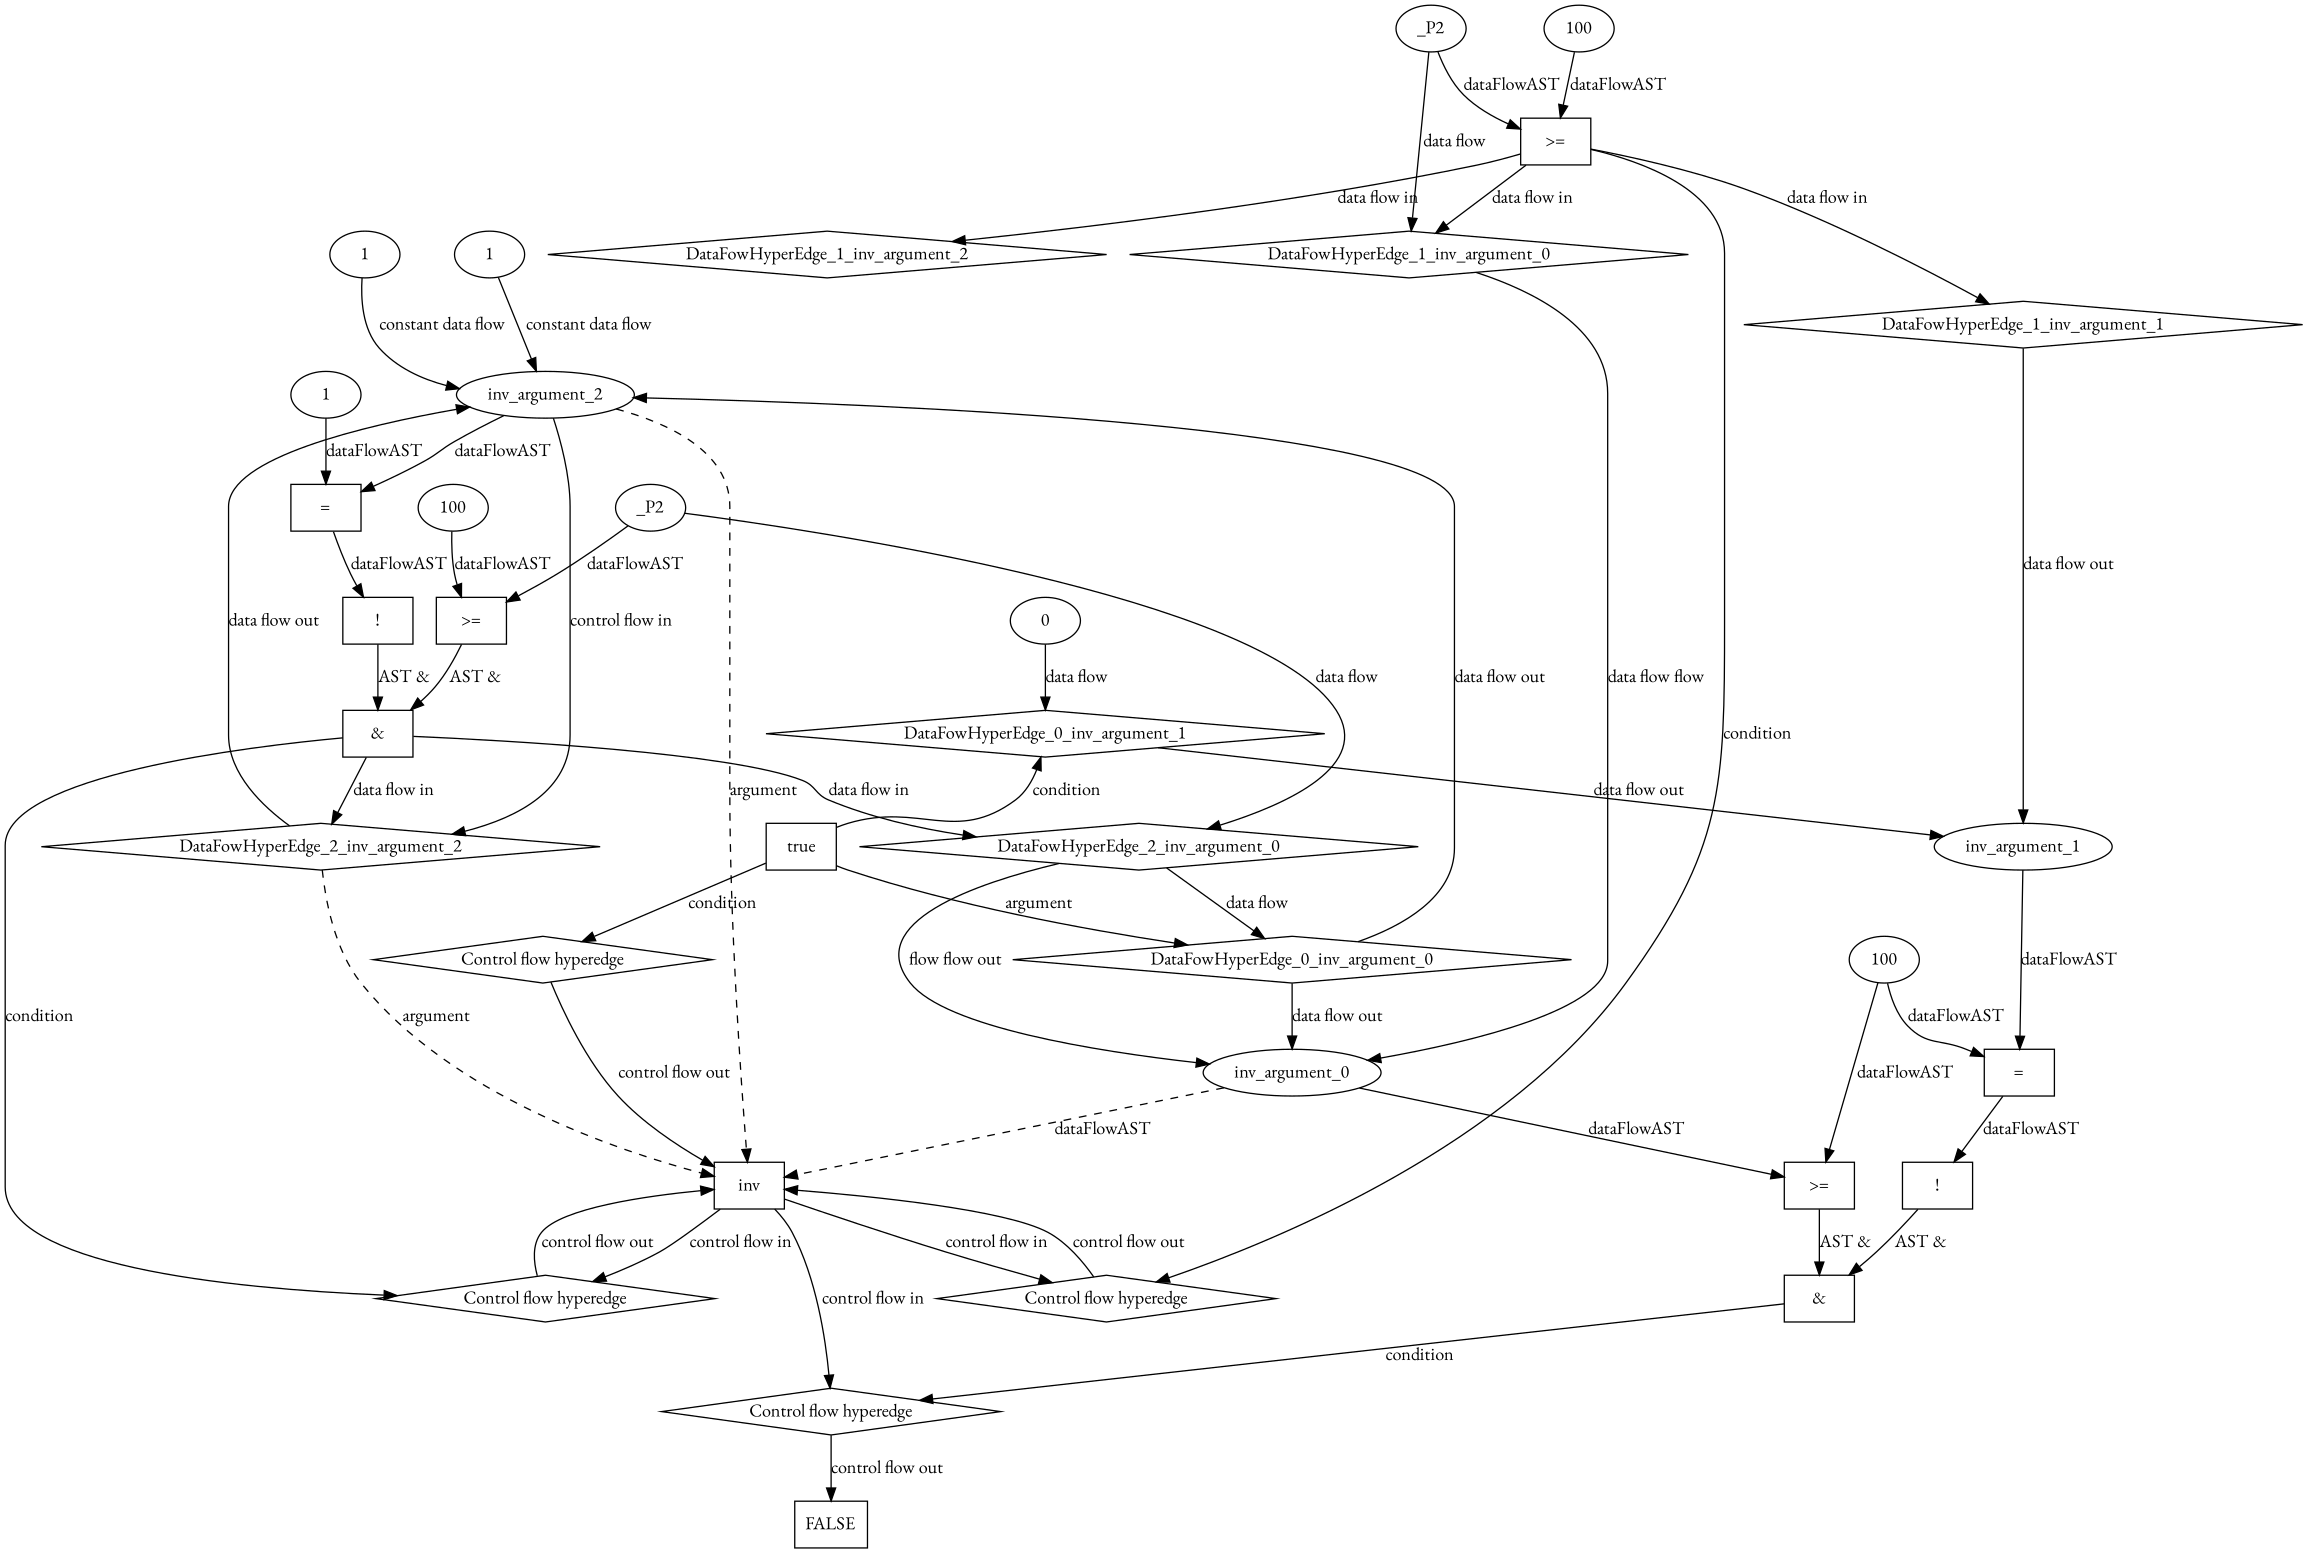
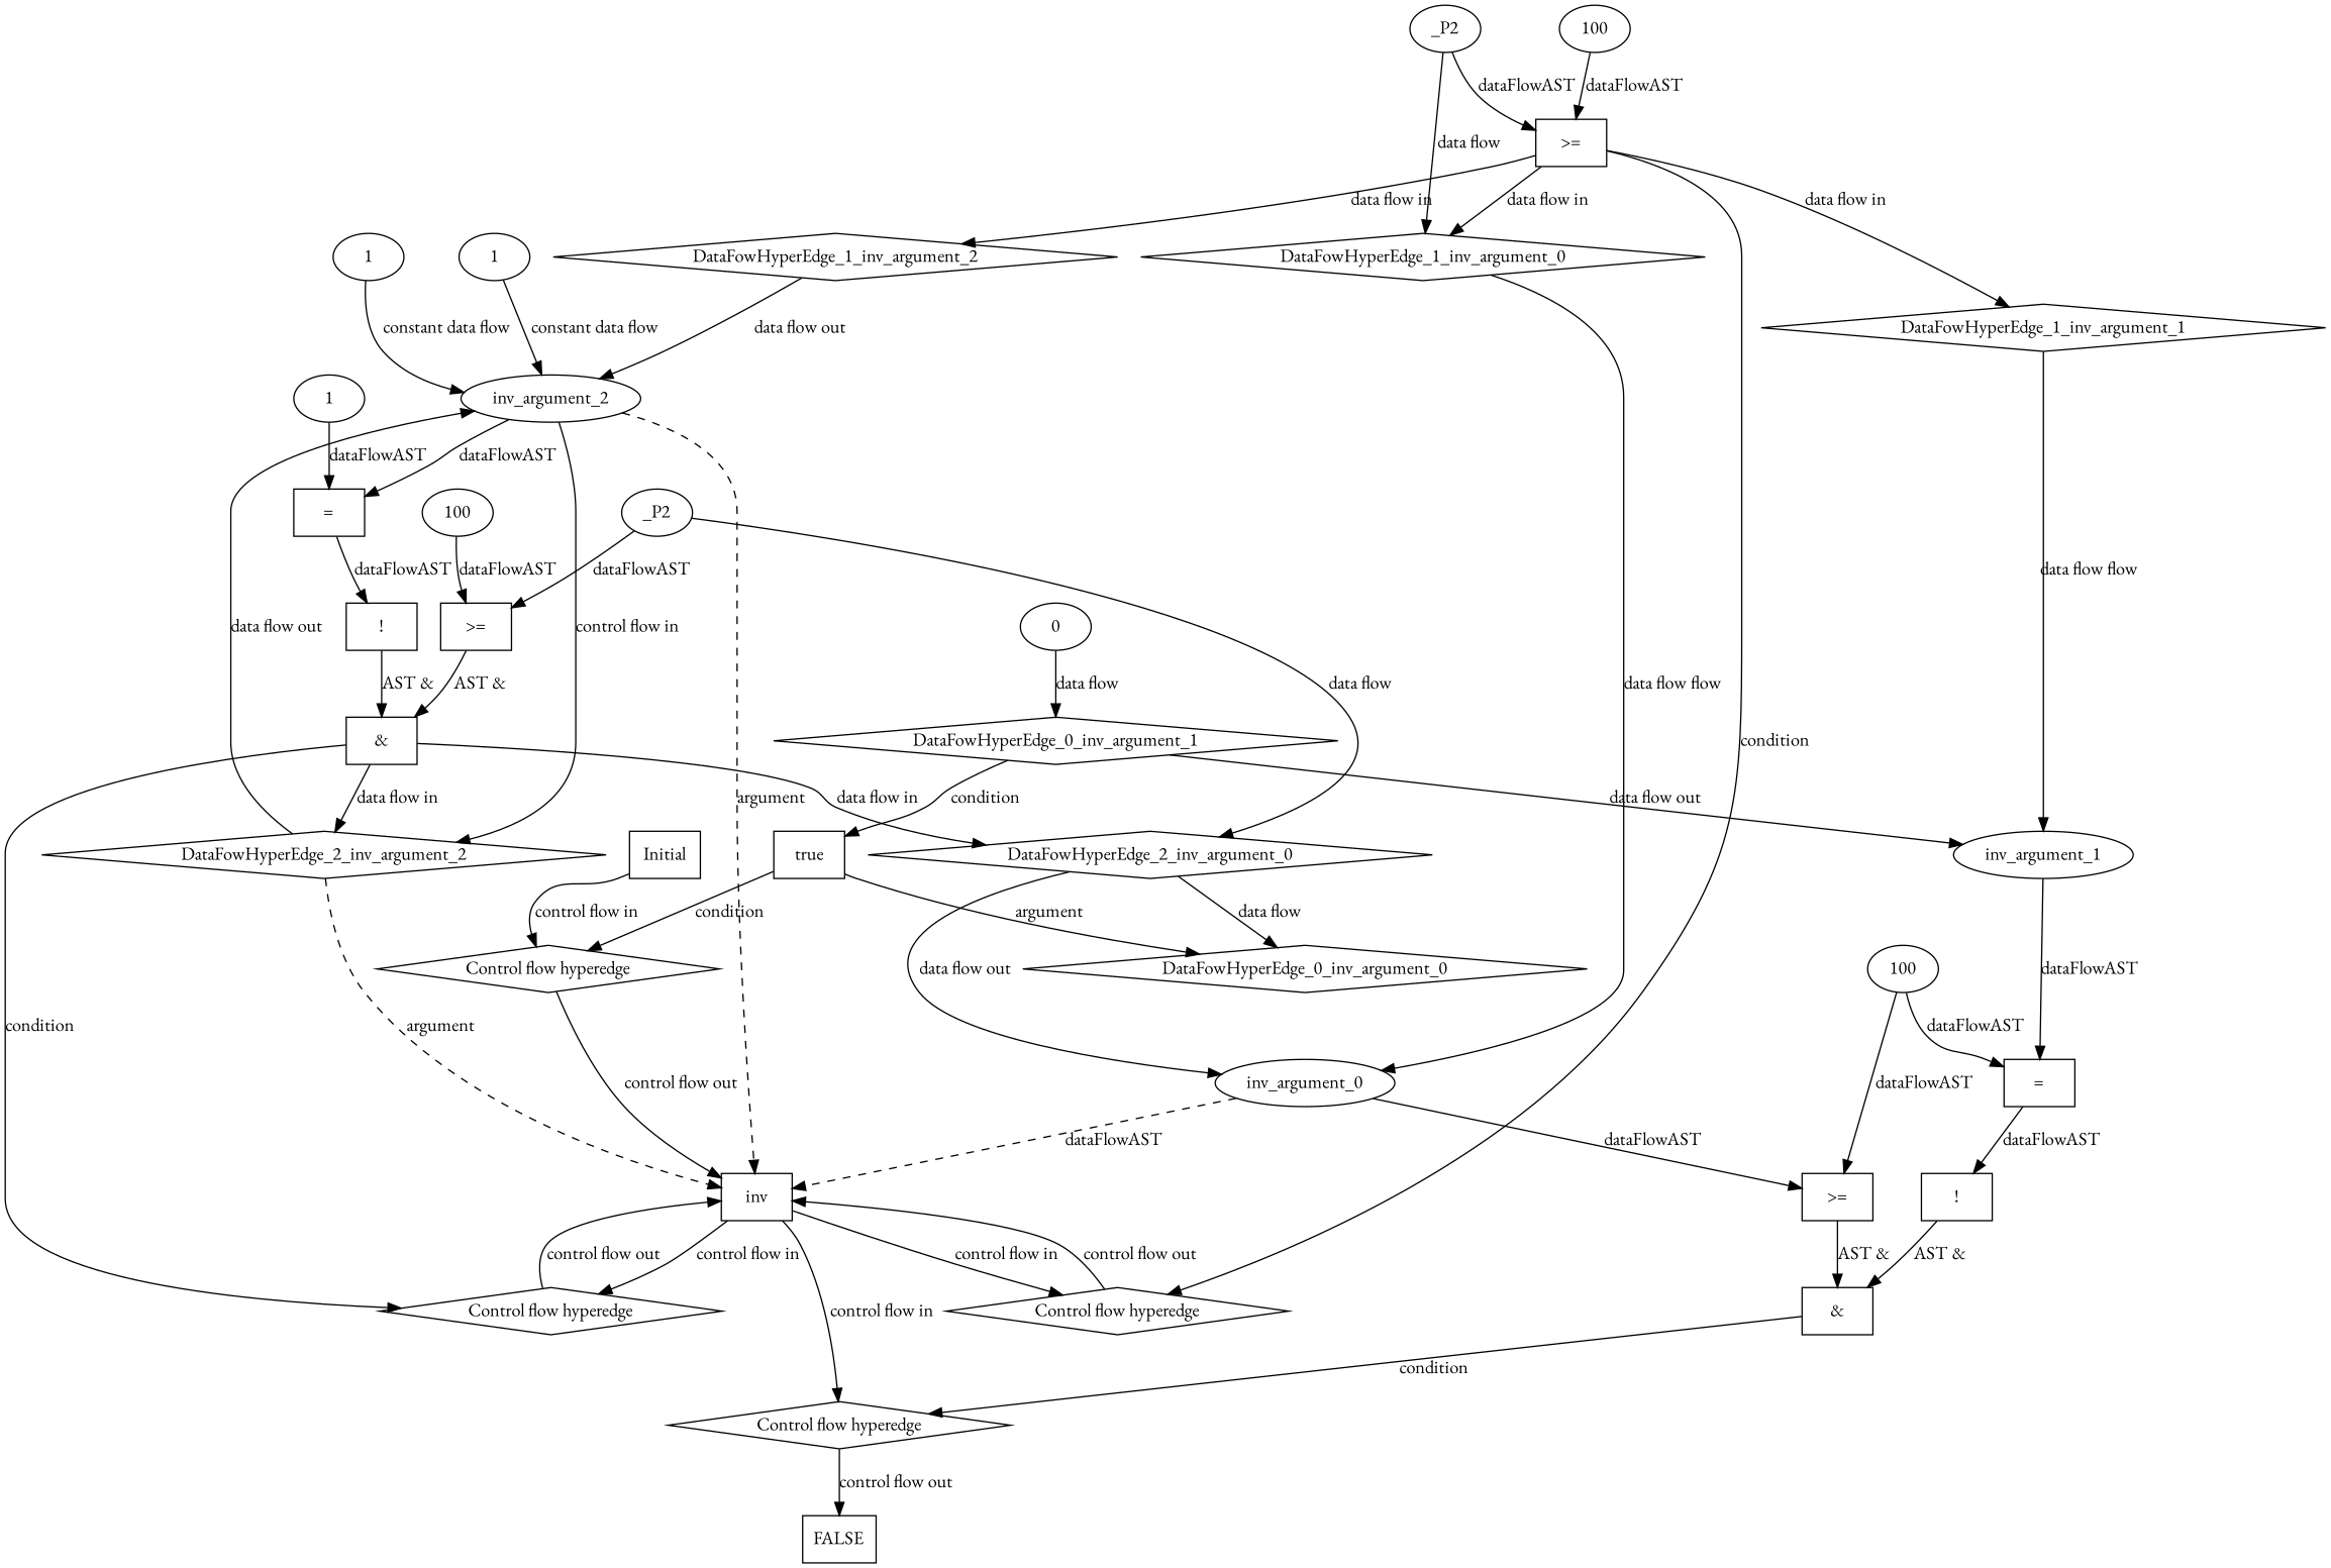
  digraph {
    fontname="EB Garamond"
    node [fontname="EB Garamond" shape=rect]
    edge [fontname="EB Garamond"]
    n1 [label=inv nodeName=inv]
    n2 [label="Control flow hyperedge" nodeName=ControlFowHyperEdge_1 shape=diamond]
    n3 [label="Control flow hyperedge" nodeName=ControlFowHyperEdge_2 shape=diamond]
    n4 [label="Control flow hyperedge" nodeName=ControlFowHyperEdge_3 shape=diamond]
    n5 [label=FALSE nodeName=FALSE]
+   n6 [label=Initial nodeName=Initial]
    n7 [label="Control flow hyperedge" nodeName=ControlFowHyperEdge_0 shape=diamond]
    n8 [label=inv_argument_0 nodeName=argument0 shape=oval]
    n9 [label=">=" nodeName=xxxFALSE___inv_3xxxguard_0_node_0]
    n10 [label="&" nodeName=xxxFALSE___inv_3xxx_and]
    n11 [label=inv_argument_1 nodeName=argument1 shape=oval]
    n12 [label="=" nodeName=xxxFALSE___inv_3xxxguard1_node_1]
    n13 [label="!" nodeName=xxxFALSE___inv_3xxxguard1_node_0]
    n14 [label=inv_argument_2 nodeName=argument2 shape=oval]
    n15 [label="=" nodeName=xxxinv___inv_2xxxguard_0_node_1]
    n16 [label=DataFowHyperEdge_2_inv_argument_2 nodeName=DataFowHyperEdge_2_inv_argument_2 shape=diamond]
    n17 [label=DataFowHyperEdge_1_inv_argument_2 nodeName=DataFowHyperEdge_1_inv_argument_2 shape=diamond]
    n18 [label="!" nodeName=xxxinv___inv_2xxxguard_0_node_0]
    n19 [label=true nodeName=true_0]
    n20 [label=DataFowHyperEdge_0_inv_argument_0 nodeName=DataFowHyperEdge_0_inv_argument_0 shape=diamond]
    n21 [label=DataFowHyperEdge_0_inv_argument_1 nodeName=DataFowHyperEdge_0_inv_argument_1 shape=diamond]
    n22 [label=0 nodeName=xxxinv___Initial_0xxxdataFlow_0_node_0 shape=""]
    n23 [label=">=" nodeName=xxxinv___inv_1xxxguard_0_node_0]
    n24 [label=DataFowHyperEdge_1_inv_argument_0 nodeName=DataFowHyperEdge_1_inv_argument_0 shape=diamond]
    n25 [label=DataFowHyperEdge_1_inv_argument_1 nodeName=DataFowHyperEdge_1_inv_argument_1 shape=diamond]
    n26 [label=100 nodeName=xxxinv___inv_1xxxguard_0_node_1 shape=""]
    n27 [label=_P2 nodeName=xxxinv___inv_1xxxdataFlow_0_node_0 shape=""]
    n28 [label="&" nodeName=xxxinv___inv_2xxx_and]
    n29 [label=DataFowHyperEdge_2_inv_argument_0 nodeName=DataFowHyperEdge_2_inv_argument_0 shape=diamond]
    n30 [label=1 nodeName=xxxinv___inv_2xxxguard_0_node_3 shape=""]
    n31 [label=">=" nodeName=xxxinv___inv_2xxxguard1_node_0]
    n32 [label=100 nodeName=xxxinv___inv_2xxxguard1_node_1 shape=""]
    n33 [label=_P2 nodeName=xxxinv___inv_2xxxdataFlow_0_node_0 shape=""]
    n34 [label=100 nodeName=xxxFALSE___inv_3xxxguard_0_node_2 shape=""]
    n35 [label=1 nodeName=xxxinv___inv_1xxxinv_argument_2_constant_1 shape=""]
    n36 [label=1 nodeName=xxxFALSE___inv_3xxxinv_argument_2_constant_1 shape=""]
    n1 -> n2 [label="control flow in"]
    n1 -> n3 [label="control flow in"]
    n1 -> n4 [label="control flow in"]
    n2 -> n1 [label="control flow out"]
    n3 -> n1 [label="control flow out"]
    n4 -> n5 [label="control flow out"]
+   n6 -> n7 [label="control flow in"]
    n7 -> n1 [label="control flow out"]
    n8 -> n1 [label=dataFlowAST style=dashed]
    n8 -> n9 [label=dataFlowAST]
    n9 -> n10 [label="AST &"]
    n10 -> n4 [label=condition]
    n11 -> n12 [label=dataFlowAST]
    n12 -> n13 [label=dataFlowAST]
    n13 -> n10 [label="AST &"]
    n14 -> n1 [label=argument style=dashed]
    n14 -> n15 [label=dataFlowAST]
    n14 -> n16 [label="control flow in"]
    n15 -> n18 [label=dataFlowAST]
    n16 -> n1 [label=argument style=dashed]
    n16 -> n14 [label="data flow out"]
-   n20 -> n14 [label="data flow out"]
+   n17 -> n14 [label="data flow out"]
    n18 -> n28 [label="AST &"]
    n19 -> n7 [label=condition]
    n19 -> n20 [label=argument]
-   n19 -> n21 [label=condition]
-   n20 -> n8 [label="data flow out"]
+   n21 -> n19 [label=condition]
    n21 -> n11 [label="data flow out"]
    n22 -> n21 [label="data flow"]
    n23 -> n2 [label=condition]
    n23 -> n17 [label="data flow in"]
    n23 -> n24 [label="data flow in"]
    n23 -> n25 [label="data flow in"]
    n24 -> n8 [label="data flow flow"]
-   n25 -> n11 [label="data flow out"]
+   n25 -> n11 [label="data flow flow"]
    n26 -> n23 [label=dataFlowAST]
    n27 -> n23 [label=dataFlowAST]
    n27 -> n24 [label="data flow"]
    n28 -> n3 [label=condition]
    n28 -> n16 [label="data flow in"]
    n28 -> n29 [label="data flow in"]
-   n29 -> n8 [label="flow flow out"]
+   n29 -> n8 [label="data flow out"]
    n29 -> n20 [label="data flow"]
    n30 -> n15 [label=dataFlowAST]
    n31 -> n28 [label="AST &"]
    n32 -> n31 [label=dataFlowAST]
    n33 -> n29 [label="data flow"]
    n33 -> n31 [label=dataFlowAST]
    n34 -> n9 [label=dataFlowAST]
    n34 -> n12 [label=dataFlowAST]
    n35 -> n14 [label="constant data flow"]
    n36 -> n14 [label="constant data flow"]
  }
